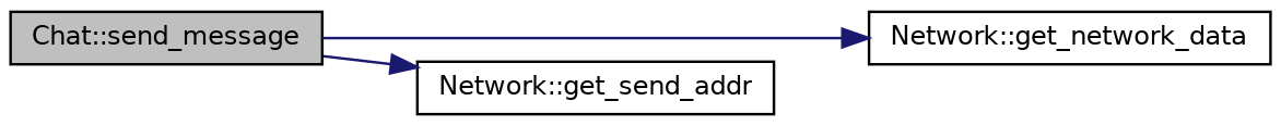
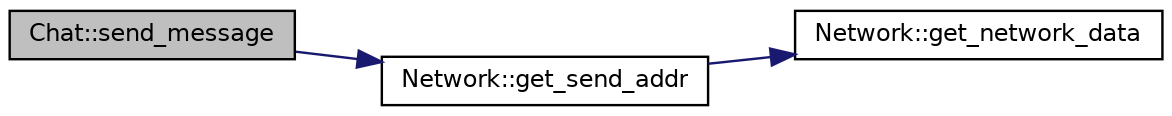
  digraph {
    rankdir=LR
    node [color=black fillcolor=white fontname=Helvetica fontsize=10 shape=record style=filled]
    edge [color=midnightblue fontname=Helvetica fontsize=10 labelfontname=Helvetica labelfontsize=10 style=solid]
    n1 [fillcolor=grey75 fontcolor=black height=0.2 label="Chat::send_message" width=0.4]
    n2 [height=0.2 label="Network::get_network_data" width=0.4]
    n3 [height=0.2 label="Network::get_send_addr" width=0.4]
-   n1 -> n2
+   n3 -> n2
    n1 -> n3
  }
